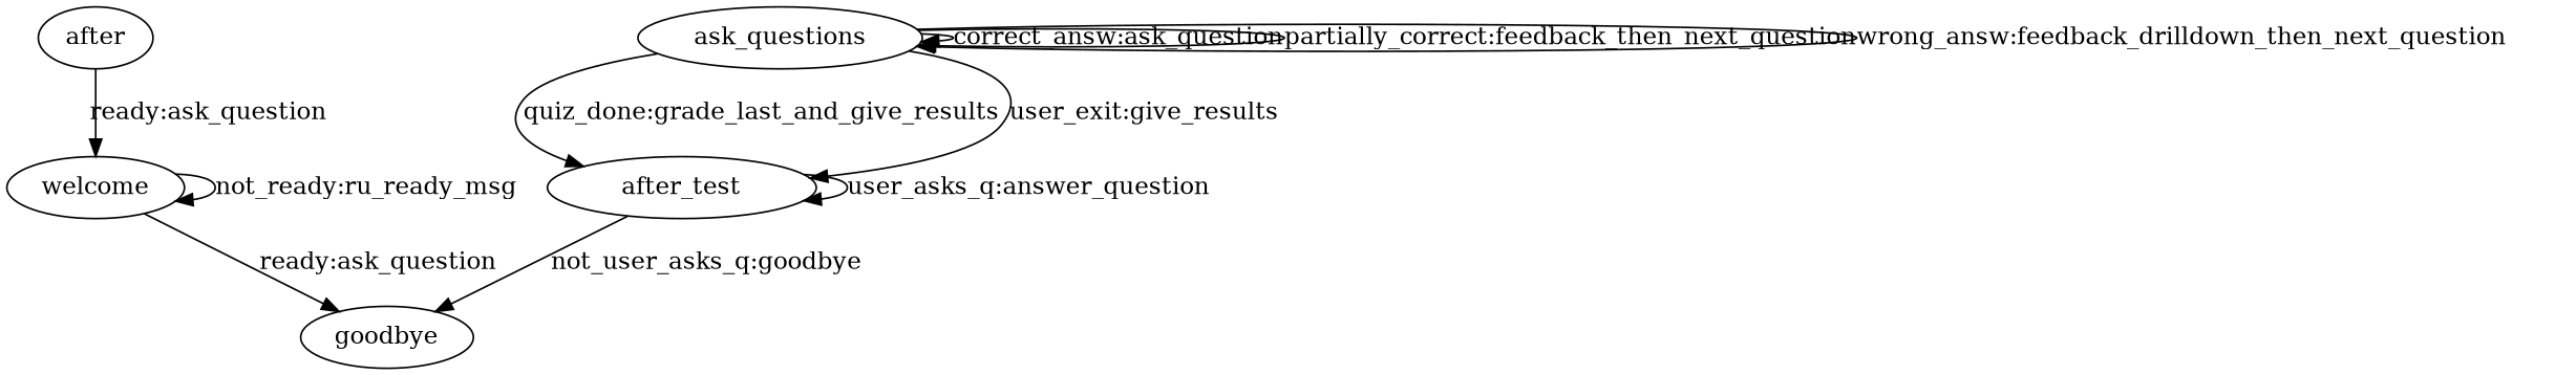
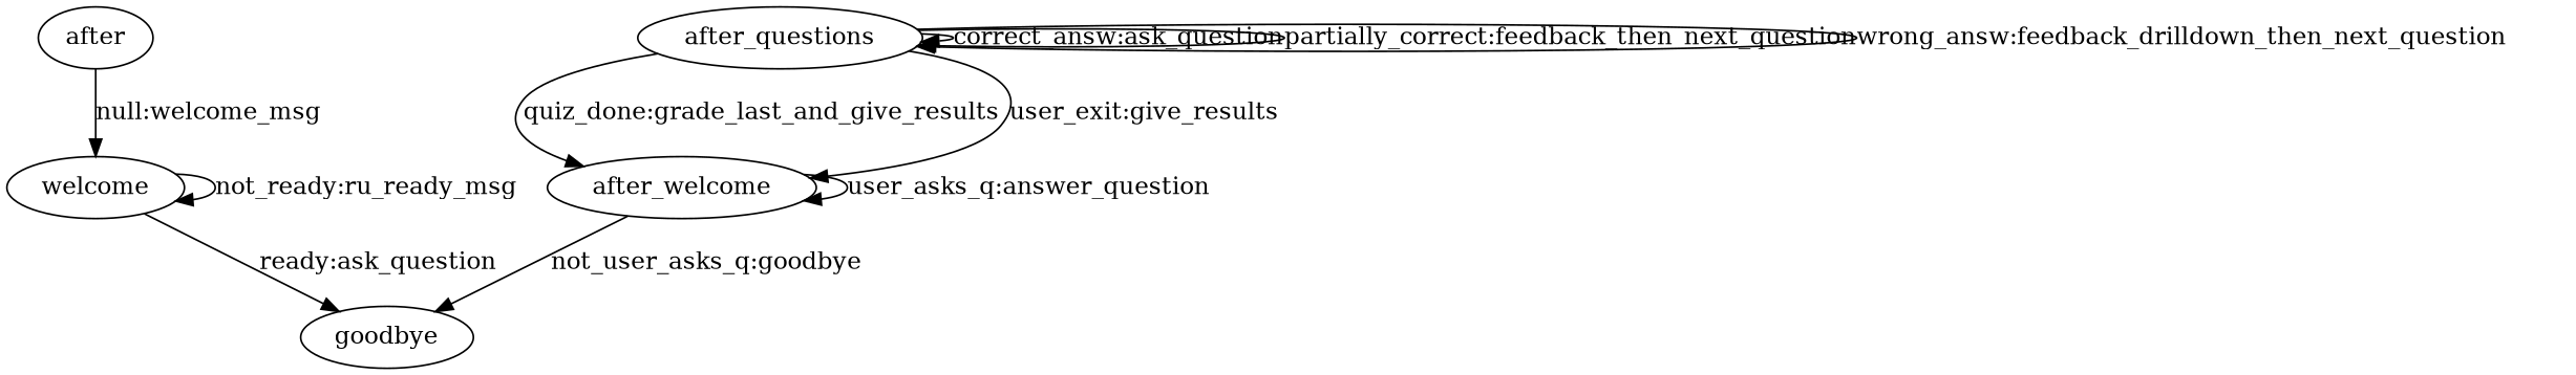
  digraph {
    lblstyle="rotate=20"
    n1 [label=after]
    welcome
    goodbye
-   ask_questions
-   after_test
-   n1 -> welcome [label="ready:ask_question" lblstyle="rotate=20"]
+   ask_questions [label=after_questions]
+   after_test [label=after_welcome]
+   n1 -> welcome [label="null:welcome_msg" lblstyle="rotate=20"]
    welcome -> welcome [label="not_ready:ru_ready_msg"]
    welcome -> goodbye [label="ready:ask_question"]
    ask_questions -> ask_questions [label="correct_answ:ask_question"]
    ask_questions -> ask_questions [label="partially_correct:feedback_then_next_question"]
    ask_questions -> ask_questions [label="wrong_answ:feedback_drilldown_then_next_question"]
    ask_questions -> after_test [label="quiz_done:grade_last_and_give_results"]
    ask_questions -> after_test [label="user_exit:give_results"]
    after_test -> goodbye [label="not_user_asks_q:goodbye"]
    after_test -> after_test [label="user_asks_q:answer_question"]
  }
